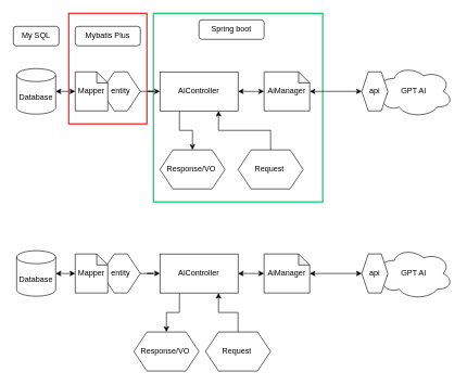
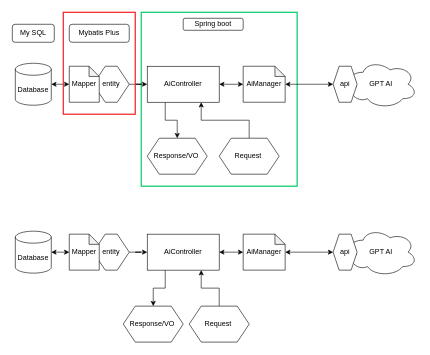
  <mxCell id="0" />
  <mxCell id="1" parent="0" />
  <mxCell id="2" value="&lt;div style=&quot;&quot;&gt;&lt;br&gt;&lt;/div&gt;" style="rounded=0;whiteSpace=wrap;html=1;fillColor=none;strokeWidth=2;strokeColor=#00CC66;align=left;" vertex="1" parent="1"><mxGeometry x="235" y="20" width="260" height="290" as="geometry" /></mxCell>
  <mxCell id="3" value="entity" style="shape=hexagon;perimeter=hexagonPerimeter2;whiteSpace=wrap;html=1;fixedSize=1;size=20;" vertex="1" parent="1"><mxGeometry x="155" y="390" width="60" height="60" as="geometry" /></mxCell>
  <mxCell id="4" value="GPT AI" style="ellipse;shape=cloud;whiteSpace=wrap;html=1;" vertex="1" parent="1"><mxGeometry x="575" y="380" width="120" height="80" as="geometry" /></mxCell>
  <mxCell id="5" value="Database" style="shape=cylinder3;whiteSpace=wrap;html=1;boundedLbl=1;backgroundOutline=1;size=10;" vertex="1" parent="1"><mxGeometry x="25" y="385" width="60" height="70" as="geometry" /></mxCell>
  <mxCell id="6" value="api" style="shape=hexagon;perimeter=hexagonPerimeter2;whiteSpace=wrap;html=1;fixedSize=1;size=10;" vertex="1" parent="1"><mxGeometry x="555" y="390" width="40" height="60" as="geometry" /></mxCell>
  <mxCell id="7" value="" style="endArrow=classic;startArrow=classic;html=1;rounded=0;entryX=0;entryY=0.5;entryDx=0;entryDy=0;" edge="1" parent="1" source="8" target="6"><mxGeometry width="50" height="50" relative="1" as="geometry"><mxPoint x="545" y="450" as="sourcePoint" /><mxPoint x="495" y="430" as="targetPoint" /></mxGeometry></mxCell>
  <mxCell id="8" value="AiManager" style="shape=note;whiteSpace=wrap;html=1;backgroundOutline=1;darkOpacity=0.05;size=17;" vertex="1" parent="1"><mxGeometry x="405" y="390" width="70" height="60" as="geometry" /></mxCell>
  <mxCell id="9" value="" style="endArrow=classic;startArrow=classic;html=1;rounded=0;exitX=1;exitY=0.5;exitDx=0;exitDy=0;exitPerimeter=0;" edge="1" parent="1" source="5" target="17"><mxGeometry width="50" height="50" relative="1" as="geometry"><mxPoint x="435" y="480" as="sourcePoint" /><mxPoint x="105" y="420" as="targetPoint" /></mxGeometry></mxCell>
  <mxCell id="10" style="edgeStyle=orthogonalEdgeStyle;rounded=0;orthogonalLoop=1;jettySize=auto;html=1;exitX=1;exitY=0.5;exitDx=0;exitDy=0;" edge="1" parent="1" source="3" target="13"><mxGeometry relative="1" as="geometry"><mxPoint x="245" y="420" as="targetPoint" /></mxGeometry></mxCell>
  <mxCell id="11" value="" style="endArrow=classic;startArrow=classic;html=1;rounded=0;entryX=0;entryY=0.5;entryDx=0;entryDy=0;entryPerimeter=0;" edge="1" parent="1" source="13" target="8"><mxGeometry width="50" height="50" relative="1" as="geometry"><mxPoint x="365" y="420" as="sourcePoint" /><mxPoint x="495" y="440" as="targetPoint" /></mxGeometry></mxCell>
  <mxCell id="12" style="edgeStyle=orthogonalEdgeStyle;rounded=0;orthogonalLoop=1;jettySize=auto;html=1;exitX=0.25;exitY=1;exitDx=0;exitDy=0;entryX=0.5;entryY=0;entryDx=0;entryDy=0;" edge="1" parent="1" source="13" target="14"><mxGeometry relative="1" as="geometry" /></mxCell>
  <mxCell id="13" value="&lt;span style=&quot;color: rgb(0, 0, 0); font-family: Helvetica; font-size: 12px; font-style: normal; font-variant-ligatures: normal; font-variant-caps: normal; font-weight: 400; letter-spacing: normal; orphans: 2; text-align: center; text-indent: 0px; text-transform: none; widows: 2; word-spacing: 0px; -webkit-text-stroke-width: 0px; background-color: rgb(251, 251, 251); text-decoration-thickness: initial; text-decoration-style: initial; text-decoration-color: initial; float: none; display: inline !important;&quot;&gt;AiController&lt;/span&gt;" style="rounded=0;whiteSpace=wrap;html=1;" vertex="1" parent="1"><mxGeometry x="245" y="390" width="120" height="60" as="geometry" /></mxCell>
  <mxCell id="14" value="Response/VO&amp;nbsp;" style="shape=hexagon;perimeter=hexagonPerimeter2;whiteSpace=wrap;html=1;fixedSize=1;size=20;" vertex="1" parent="1"><mxGeometry x="205" y="510" width="100" height="60" as="geometry" /></mxCell>
  <mxCell id="15" style="edgeStyle=orthogonalEdgeStyle;rounded=0;orthogonalLoop=1;jettySize=auto;html=1;entryX=0.75;entryY=1;entryDx=0;entryDy=0;" edge="1" parent="1" source="16" target="13"><mxGeometry relative="1" as="geometry" /></mxCell>
  <mxCell id="16" value="Request&amp;nbsp;" style="shape=hexagon;perimeter=hexagonPerimeter2;whiteSpace=wrap;html=1;fixedSize=1;size=20;" vertex="1" parent="1"><mxGeometry x="315" y="510" width="100" height="60" as="geometry" /></mxCell>
  <mxCell id="17" value="Mapper" style="shape=note;whiteSpace=wrap;html=1;backgroundOutline=1;darkOpacity=0.05;size=17;" vertex="1" parent="1"><mxGeometry x="115" y="390" width="50" height="60" as="geometry" /></mxCell>
  <mxCell id="18" value="entity" style="shape=hexagon;perimeter=hexagonPerimeter2;whiteSpace=wrap;html=1;fixedSize=1;size=20;" vertex="1" parent="1"><mxGeometry x="155" y="110" width="60" height="60" as="geometry" /></mxCell>
  <mxCell id="19" value="GPT AI" style="ellipse;shape=cloud;whiteSpace=wrap;html=1;" vertex="1" parent="1"><mxGeometry x="575" y="100" width="120" height="80" as="geometry" /></mxCell>
  <mxCell id="20" value="Database" style="shape=cylinder3;whiteSpace=wrap;html=1;boundedLbl=1;backgroundOutline=1;size=10;" vertex="1" parent="1"><mxGeometry x="25" y="105" width="60" height="70" as="geometry" /></mxCell>
  <mxCell id="21" value="api" style="shape=hexagon;perimeter=hexagonPerimeter2;whiteSpace=wrap;html=1;fixedSize=1;size=10;" vertex="1" parent="1"><mxGeometry x="555" y="110" width="40" height="60" as="geometry" /></mxCell>
  <mxCell id="22" value="" style="endArrow=classic;startArrow=classic;html=1;rounded=0;entryX=0;entryY=0.5;entryDx=0;entryDy=0;" edge="1" parent="1" source="23" target="21"><mxGeometry width="50" height="50" relative="1" as="geometry"><mxPoint x="545" y="170" as="sourcePoint" /><mxPoint x="495" y="150" as="targetPoint" /></mxGeometry></mxCell>
  <mxCell id="23" value="AiManager" style="shape=note;whiteSpace=wrap;html=1;backgroundOutline=1;darkOpacity=0.05;size=17;" vertex="1" parent="1"><mxGeometry x="405" y="110" width="70" height="60" as="geometry" /></mxCell>
  <mxCell id="24" value="" style="endArrow=classic;startArrow=classic;html=1;rounded=0;exitX=1;exitY=0.5;exitDx=0;exitDy=0;exitPerimeter=0;" edge="1" parent="1" source="20" target="32"><mxGeometry width="50" height="50" relative="1" as="geometry"><mxPoint x="435" y="200" as="sourcePoint" /><mxPoint x="105" y="140" as="targetPoint" /></mxGeometry></mxCell>
  <mxCell id="25" style="edgeStyle=orthogonalEdgeStyle;rounded=0;orthogonalLoop=1;jettySize=auto;html=1;exitX=1;exitY=0.5;exitDx=0;exitDy=0;" edge="1" parent="1" source="18" target="28"><mxGeometry relative="1" as="geometry"><mxPoint x="245" y="140" as="targetPoint" /></mxGeometry></mxCell>
  <mxCell id="26" value="" style="endArrow=classic;startArrow=classic;html=1;rounded=0;entryX=0;entryY=0.5;entryDx=0;entryDy=0;entryPerimeter=0;" edge="1" parent="1" source="28" target="23"><mxGeometry width="50" height="50" relative="1" as="geometry"><mxPoint x="365" y="140" as="sourcePoint" /><mxPoint x="495" y="160" as="targetPoint" /></mxGeometry></mxCell>
  <mxCell id="27" style="edgeStyle=orthogonalEdgeStyle;rounded=0;orthogonalLoop=1;jettySize=auto;html=1;exitX=0.25;exitY=1;exitDx=0;exitDy=0;entryX=0.5;entryY=0;entryDx=0;entryDy=0;" edge="1" parent="1" source="28" target="29"><mxGeometry relative="1" as="geometry" /></mxCell>
  <mxCell id="28" value="&lt;span style=&quot;color: rgb(0, 0, 0); font-family: Helvetica; font-size: 12px; font-style: normal; font-variant-ligatures: normal; font-variant-caps: normal; font-weight: 400; letter-spacing: normal; orphans: 2; text-align: center; text-indent: 0px; text-transform: none; widows: 2; word-spacing: 0px; -webkit-text-stroke-width: 0px; background-color: rgb(251, 251, 251); text-decoration-thickness: initial; text-decoration-style: initial; text-decoration-color: initial; float: none; display: inline !important;&quot;&gt;AiController&lt;/span&gt;" style="rounded=0;whiteSpace=wrap;html=1;" vertex="1" parent="1"><mxGeometry x="245" y="110" width="120" height="60" as="geometry" /></mxCell>
  <mxCell id="29" value="Response/VO&amp;nbsp;" style="shape=hexagon;perimeter=hexagonPerimeter2;whiteSpace=wrap;html=1;fixedSize=1;size=20;" vertex="1" parent="1"><mxGeometry x="245" y="230" width="100" height="60" as="geometry" /></mxCell>
  <mxCell id="30" style="edgeStyle=orthogonalEdgeStyle;rounded=0;orthogonalLoop=1;jettySize=auto;html=1;entryX=0.75;entryY=1;entryDx=0;entryDy=0;" edge="1" parent="1" source="31" target="28"><mxGeometry relative="1" as="geometry" /></mxCell>
  <mxCell id="31" value="Request&amp;nbsp;" style="shape=hexagon;perimeter=hexagonPerimeter2;whiteSpace=wrap;html=1;fixedSize=1;size=20;" vertex="1" parent="1"><mxGeometry x="365" y="230" width="100" height="60" as="geometry" /></mxCell>
  <mxCell id="32" value="Mapper" style="shape=note;whiteSpace=wrap;html=1;backgroundOutline=1;darkOpacity=0.05;size=17;" vertex="1" parent="1"><mxGeometry x="115" y="110" width="50" height="60" as="geometry" /></mxCell>
  <mxCell id="33" value="&lt;div style=&quot;&quot;&gt;&lt;br&gt;&lt;/div&gt;" style="rounded=0;whiteSpace=wrap;html=1;fillColor=none;strokeWidth=2;strokeColor=#f41f1f;align=left;" vertex="1" parent="1"><mxGeometry x="105" y="20" width="120" height="170" as="geometry" /></mxCell>
  <mxCell id="34" value="Mybatis Plus" style="rounded=1;whiteSpace=wrap;html=1;" vertex="1" parent="1"><mxGeometry x="115" y="40" width="100" height="30" as="geometry" /></mxCell>
  <mxCell id="35" value="My SQL" style="rounded=1;whiteSpace=wrap;html=1;" vertex="1" parent="1"><mxGeometry x="20" y="40" width="70" height="30" as="geometry" /></mxCell>
- <mxCell id="36" value="Spring boot" style="rounded=1;whiteSpace=wrap;html=1;" vertex="1" parent="1"><mxGeometry x="305" y="30" width="100" height="30" as="geometry" /></mxCell>
+ <mxCell id="36" value="Spring boot" style="rounded=1;whiteSpace=wrap;html=1;" vertex="1" parent="1"><mxGeometry x="305" y="30" width="100" height="20" as="geometry" /></mxCell>
